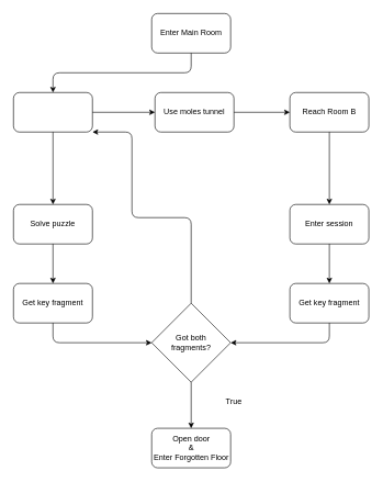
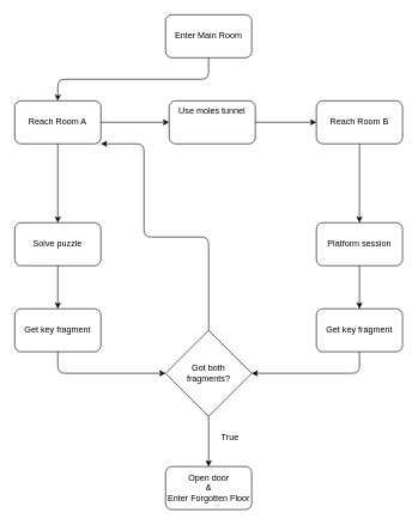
  <mxCell id="0" />
  <mxCell id="1" parent="0" />
  <mxCell id="2" value="" style="rounded=1;whiteSpace=wrap;html=1;" parent="1" vertex="1"><mxGeometry x="230" y="20" width="120" height="60" as="geometry" /></mxCell>
  <mxCell id="3" value="Enter Main Room" style="text;html=1;strokeColor=none;fillColor=none;align=center;verticalAlign=middle;whiteSpace=wrap;rounded=0;" parent="1" vertex="1"><mxGeometry x="235" y="40" width="110" height="20" as="geometry" /></mxCell>
  <mxCell id="4" value="" style="rounded=1;whiteSpace=wrap;html=1;" parent="1" vertex="1"><mxGeometry x="20" y="140" width="120" height="60" as="geometry" /></mxCell>
+ <mxCell id="5" value="Reach Room A" style="text;html=1;strokeColor=none;fillColor=none;align=center;verticalAlign=middle;whiteSpace=wrap;rounded=0;" parent="1" vertex="1"><mxGeometry x="25" y="160" width="110" height="20" as="geometry" /></mxCell>
  <mxCell id="6" value="" style="rounded=1;whiteSpace=wrap;html=1;" parent="1" vertex="1"><mxGeometry x="440" y="140" width="120" height="60" as="geometry" /></mxCell>
  <mxCell id="7" value="Reach Room B" style="text;html=1;strokeColor=none;fillColor=none;align=center;verticalAlign=middle;whiteSpace=wrap;rounded=0;" parent="1" vertex="1"><mxGeometry x="445" y="160" width="110" height="20" as="geometry" /></mxCell>
  <mxCell id="8" value="" style="rounded=1;whiteSpace=wrap;html=1;" parent="1" vertex="1"><mxGeometry x="20" y="310" width="120" height="60" as="geometry" /></mxCell>
  <mxCell id="9" value="Solve puzzle" style="text;html=1;strokeColor=none;fillColor=none;align=center;verticalAlign=middle;whiteSpace=wrap;rounded=0;" parent="1" vertex="1"><mxGeometry x="25" y="330" width="110" height="20" as="geometry" /></mxCell>
  <mxCell id="10" value="" style="rounded=1;whiteSpace=wrap;html=1;" parent="1" vertex="1"><mxGeometry x="20" y="430" width="120" height="60" as="geometry" /></mxCell>
  <mxCell id="11" value="Get key fragment" style="text;html=1;strokeColor=none;fillColor=none;align=center;verticalAlign=middle;whiteSpace=wrap;rounded=0;" parent="1" vertex="1"><mxGeometry x="25" y="450" width="110" height="20" as="geometry" /></mxCell>
  <mxCell id="12" value="" style="rhombus;whiteSpace=wrap;html=1;" parent="1" vertex="1"><mxGeometry x="230" y="460" width="120" height="120" as="geometry" /></mxCell>
  <mxCell id="13" value="Got both&lt;br&gt;fragments?" style="text;html=1;strokeColor=none;fillColor=none;align=center;verticalAlign=middle;whiteSpace=wrap;rounded=0;" parent="1" vertex="1"><mxGeometry x="235" y="510" width="110" height="20" as="geometry" /></mxCell>
  <mxCell id="14" value="" style="rounded=1;whiteSpace=wrap;html=1;" parent="1" vertex="1"><mxGeometry x="230" y="650" width="120" height="60" as="geometry" /></mxCell>
  <mxCell id="15" value="Open door&lt;br&gt;&amp;amp;&lt;br&gt;Enter Forgotten Floor" style="text;html=1;strokeColor=none;fillColor=none;align=center;verticalAlign=middle;whiteSpace=wrap;rounded=0;" parent="1" vertex="1"><mxGeometry x="227.5" y="670" width="125" height="20" as="geometry" /></mxCell>
  <mxCell id="16" value="" style="rounded=1;whiteSpace=wrap;html=1;" parent="1" vertex="1"><mxGeometry x="235" y="140" width="120" height="60" as="geometry" /></mxCell>
- <mxCell id="17" value="Use moles tunnel" style="text;html=1;strokeColor=none;fillColor=none;align=center;verticalAlign=middle;whiteSpace=wrap;rounded=0;" parent="1" vertex="1"><mxGeometry x="240" y="160" width="110" height="20" as="geometry" /></mxCell>
+ <mxCell id="17" value="Use moles tunnel" style="text;html=1;strokeColor=none;fillColor=none;align=center;verticalAlign=middle;whiteSpace=wrap;rounded=0;" parent="1" vertex="1"><mxGeometry x="240" y="145" width="110" height="20" as="geometry" /></mxCell>
  <mxCell id="18" value="" style="rounded=1;whiteSpace=wrap;html=1;" parent="1" vertex="1"><mxGeometry x="440" y="310" width="120" height="60" as="geometry" /></mxCell>
- <mxCell id="19" value="Enter session" style="text;html=1;strokeColor=none;fillColor=none;align=center;verticalAlign=middle;whiteSpace=wrap;rounded=0;" parent="1" vertex="1"><mxGeometry x="445" y="330" width="110" height="20" as="geometry" /></mxCell>
+ <mxCell id="19" value="Platform session" style="text;html=1;strokeColor=none;fillColor=none;align=center;verticalAlign=middle;whiteSpace=wrap;rounded=0;" parent="1" vertex="1"><mxGeometry x="445" y="330" width="110" height="20" as="geometry" /></mxCell>
  <mxCell id="20" value="" style="rounded=1;whiteSpace=wrap;html=1;" parent="1" vertex="1"><mxGeometry x="440" y="430" width="120" height="60" as="geometry" /></mxCell>
  <mxCell id="21" value="Get key fragment" style="text;html=1;strokeColor=none;fillColor=none;align=center;verticalAlign=middle;whiteSpace=wrap;rounded=0;" parent="1" vertex="1"><mxGeometry x="445" y="450" width="110" height="20" as="geometry" /></mxCell>
  <mxCell id="22" value="" style="endArrow=classic;html=1;exitX=0.5;exitY=1;exitDx=0;exitDy=0;entryX=0.5;entryY=0;entryDx=0;entryDy=0;edgeStyle=orthogonalEdgeStyle;" parent="1" source="2" target="4" edge="1"><mxGeometry width="50" height="50" relative="1" as="geometry"><mxPoint x="300" y="410" as="sourcePoint" /><mxPoint x="350" y="360" as="targetPoint" /></mxGeometry></mxCell>
  <mxCell id="23" value="" style="endArrow=classic;html=1;exitX=0.5;exitY=1;exitDx=0;exitDy=0;entryX=0.5;entryY=0;entryDx=0;entryDy=0;" parent="1" source="4" target="8" edge="1"><mxGeometry width="50" height="50" relative="1" as="geometry"><mxPoint x="300" y="410" as="sourcePoint" /><mxPoint x="350" y="360" as="targetPoint" /></mxGeometry></mxCell>
  <mxCell id="24" value="" style="endArrow=classic;html=1;exitX=1;exitY=0.5;exitDx=0;exitDy=0;entryX=0;entryY=0.5;entryDx=0;entryDy=0;" parent="1" source="4" target="16" edge="1"><mxGeometry width="50" height="50" relative="1" as="geometry"><mxPoint x="300" y="410" as="sourcePoint" /><mxPoint x="350" y="360" as="targetPoint" /></mxGeometry></mxCell>
  <mxCell id="25" value="" style="endArrow=classic;html=1;exitX=0.5;exitY=0;exitDx=0;exitDy=0;edgeStyle=orthogonalEdgeStyle;" parent="1" source="12" edge="1"><mxGeometry width="50" height="50" relative="1" as="geometry"><mxPoint x="300" y="410" as="sourcePoint" /><mxPoint x="140" y="200" as="targetPoint" /><Array as="points"><mxPoint x="290" y="330" /><mxPoint x="200" y="330" /><mxPoint x="200" y="200" /></Array></mxGeometry></mxCell>
  <mxCell id="26" value="" style="endArrow=classic;html=1;exitX=0.5;exitY=1;exitDx=0;exitDy=0;entryX=0.5;entryY=0;entryDx=0;entryDy=0;" parent="1" source="8" target="10" edge="1"><mxGeometry width="50" height="50" relative="1" as="geometry"><mxPoint x="300" y="410" as="sourcePoint" /><mxPoint x="350" y="360" as="targetPoint" /></mxGeometry></mxCell>
  <mxCell id="27" value="" style="endArrow=classic;html=1;exitX=0.5;exitY=1;exitDx=0;exitDy=0;entryX=0;entryY=0.5;entryDx=0;entryDy=0;edgeStyle=orthogonalEdgeStyle;" parent="1" source="10" target="12" edge="1"><mxGeometry width="50" height="50" relative="1" as="geometry"><mxPoint x="300" y="410" as="sourcePoint" /><mxPoint x="350" y="360" as="targetPoint" /></mxGeometry></mxCell>
  <mxCell id="28" value="" style="endArrow=classic;html=1;exitX=0.5;exitY=1;exitDx=0;exitDy=0;entryX=0.5;entryY=0;entryDx=0;entryDy=0;" parent="1" source="12" target="14" edge="1"><mxGeometry width="50" height="50" relative="1" as="geometry"><mxPoint x="300" y="410" as="sourcePoint" /><mxPoint x="350" y="360" as="targetPoint" /></mxGeometry></mxCell>
- <mxCell id="29" value="True" style="text;html=1;strokeColor=none;fillColor=none;align=center;verticalAlign=middle;whiteSpace=wrap;rounded=0;" parent="1" vertex="1"><mxGeometry x="330" y="600" width="50" height="20" as="geometry" /></mxCell>
+ <mxCell id="29" value="True" style="text;html=1;strokeColor=none;fillColor=none;align=center;verticalAlign=middle;whiteSpace=wrap;rounded=0;" parent="1" vertex="1"><mxGeometry x="295" y="600" width="50" height="20" as="geometry" /></mxCell>
  <mxCell id="30" value="" style="endArrow=classic;html=1;exitX=1;exitY=0.5;exitDx=0;exitDy=0;entryX=0;entryY=0.5;entryDx=0;entryDy=0;" parent="1" source="16" target="6" edge="1"><mxGeometry width="50" height="50" relative="1" as="geometry"><mxPoint x="300" y="410" as="sourcePoint" /><mxPoint x="350" y="360" as="targetPoint" /></mxGeometry></mxCell>
  <mxCell id="31" value="" style="endArrow=classic;html=1;exitX=0.5;exitY=1;exitDx=0;exitDy=0;entryX=0.5;entryY=0;entryDx=0;entryDy=0;" parent="1" source="6" target="18" edge="1"><mxGeometry width="50" height="50" relative="1" as="geometry"><mxPoint x="300" y="410" as="sourcePoint" /><mxPoint x="350" y="360" as="targetPoint" /></mxGeometry></mxCell>
  <mxCell id="32" value="" style="endArrow=classic;html=1;exitX=0.5;exitY=1;exitDx=0;exitDy=0;entryX=0.5;entryY=0;entryDx=0;entryDy=0;" parent="1" source="18" target="20" edge="1"><mxGeometry width="50" height="50" relative="1" as="geometry"><mxPoint x="300" y="410" as="sourcePoint" /><mxPoint x="350" y="360" as="targetPoint" /></mxGeometry></mxCell>
  <mxCell id="33" value="" style="endArrow=classic;html=1;exitX=0.5;exitY=1;exitDx=0;exitDy=0;entryX=1;entryY=0.5;entryDx=0;entryDy=0;edgeStyle=orthogonalEdgeStyle;" parent="1" source="20" target="12" edge="1"><mxGeometry width="50" height="50" relative="1" as="geometry"><mxPoint x="300" y="410" as="sourcePoint" /><mxPoint x="350" y="360" as="targetPoint" /></mxGeometry></mxCell>
